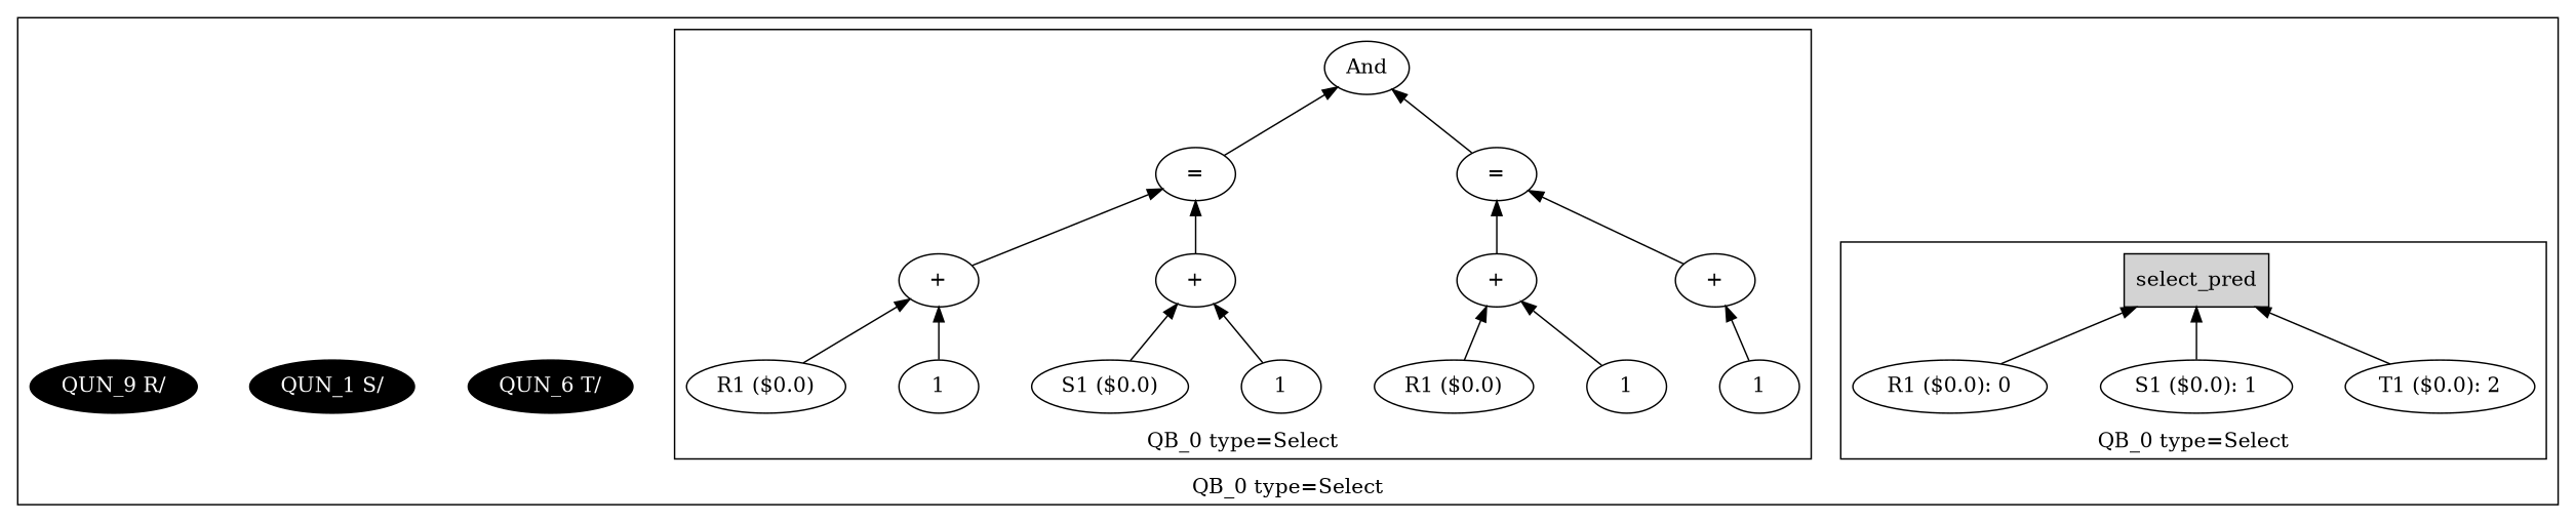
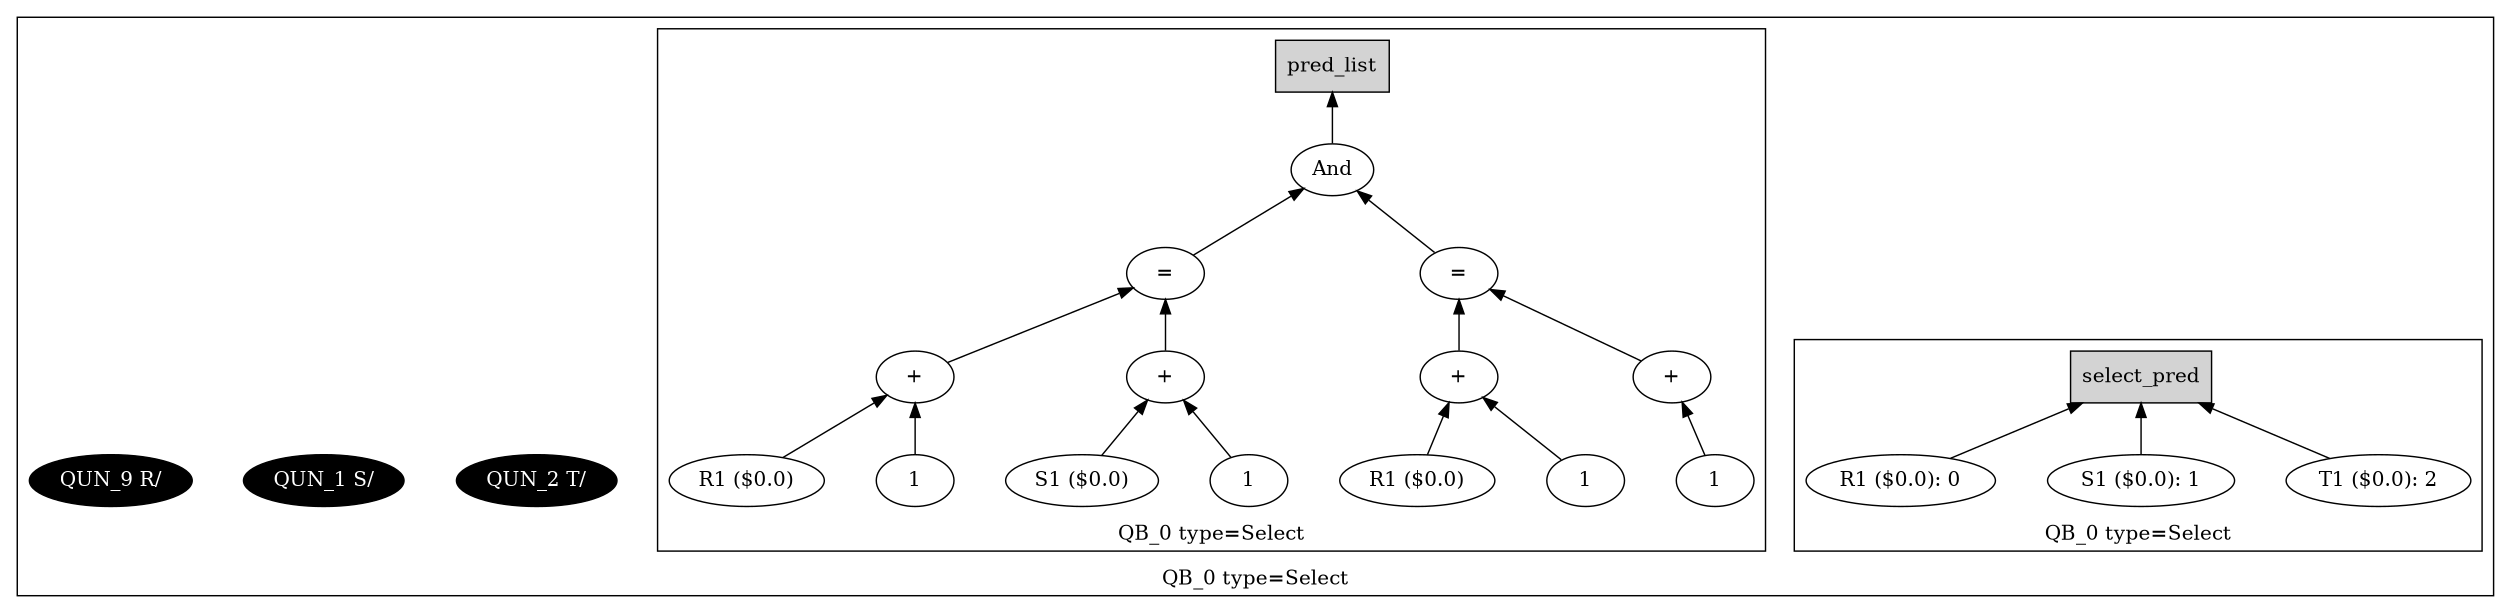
  digraph {
    nodesep=0.5
    ordering=in
    rankdir=BT
    n1 [label=select_pred shape=box style=filled]
    n2 [label="R1 ($0.0): 0"]
    n3 [label="S1 ($0.0): 1"]
    n4 [label="T1 ($0.0): 2"]
    n5 [label=And]
+   n6 [label=pred_list shape=box style=filled]
    n7 [label="="]
    n8 [label="+"]
    n9 [label="R1 ($0.0)"]
    n10 [label=1]
    n11 [label="+"]
    n12 [label="S1 ($0.0)"]
    n13 [label=1]
    n14 [label="="]
    n15 [label="+"]
    n16 [label="R1 ($0.0)"]
    n17 [label=1]
    n18 [label="+"]
    n19 [label=1]
-   n20 [fillcolor=black fontcolor=white label="QUN_6 T/" style=filled]
+   n20 [fillcolor=black fontcolor=white label="QUN_2 T/" style=filled]
    n21 [fillcolor=black fontcolor=white label="QUN_1 S/" style=filled]
    n22 [fillcolor=black fontcolor=white label="QUN_9 R/" style=filled]
    subgraph cluster_1 {
      label="QB_0 type=Select"
      n20
      n21
      n22
      subgraph cluster_2 {
        label="QB_0 type=Select"
        n1
        n2
        n3
        n4
      }
      subgraph cluster_3 {
        label="QB_0 type=Select"
        n5
+       n6
        n7
        n8
        n9
        n10
        n11
        n12
        n13
        n14
        n15
        n16
        n17
        n18
        n19
      }
    }
    n2 -> n1
    n3 -> n1
    n4 -> n1
+   n5 -> n6
    n7 -> n5
    n8 -> n7
    n9 -> n8
    n10 -> n8
    n11 -> n7
    n12 -> n11
    n13 -> n11
    n14 -> n5
    n15 -> n14
    n16 -> n15
    n17 -> n15
    n18 -> n14
    n19 -> n18
  }
